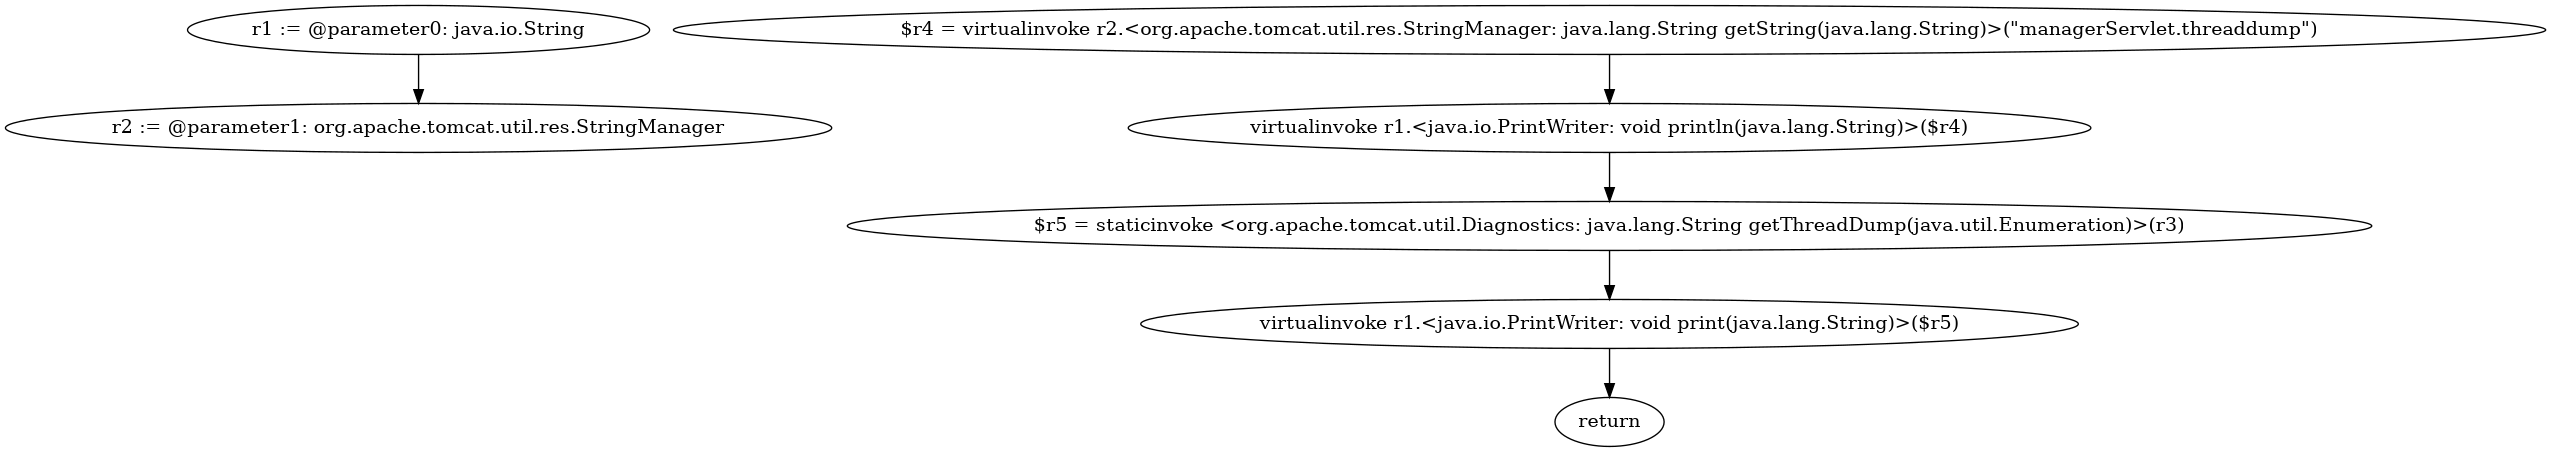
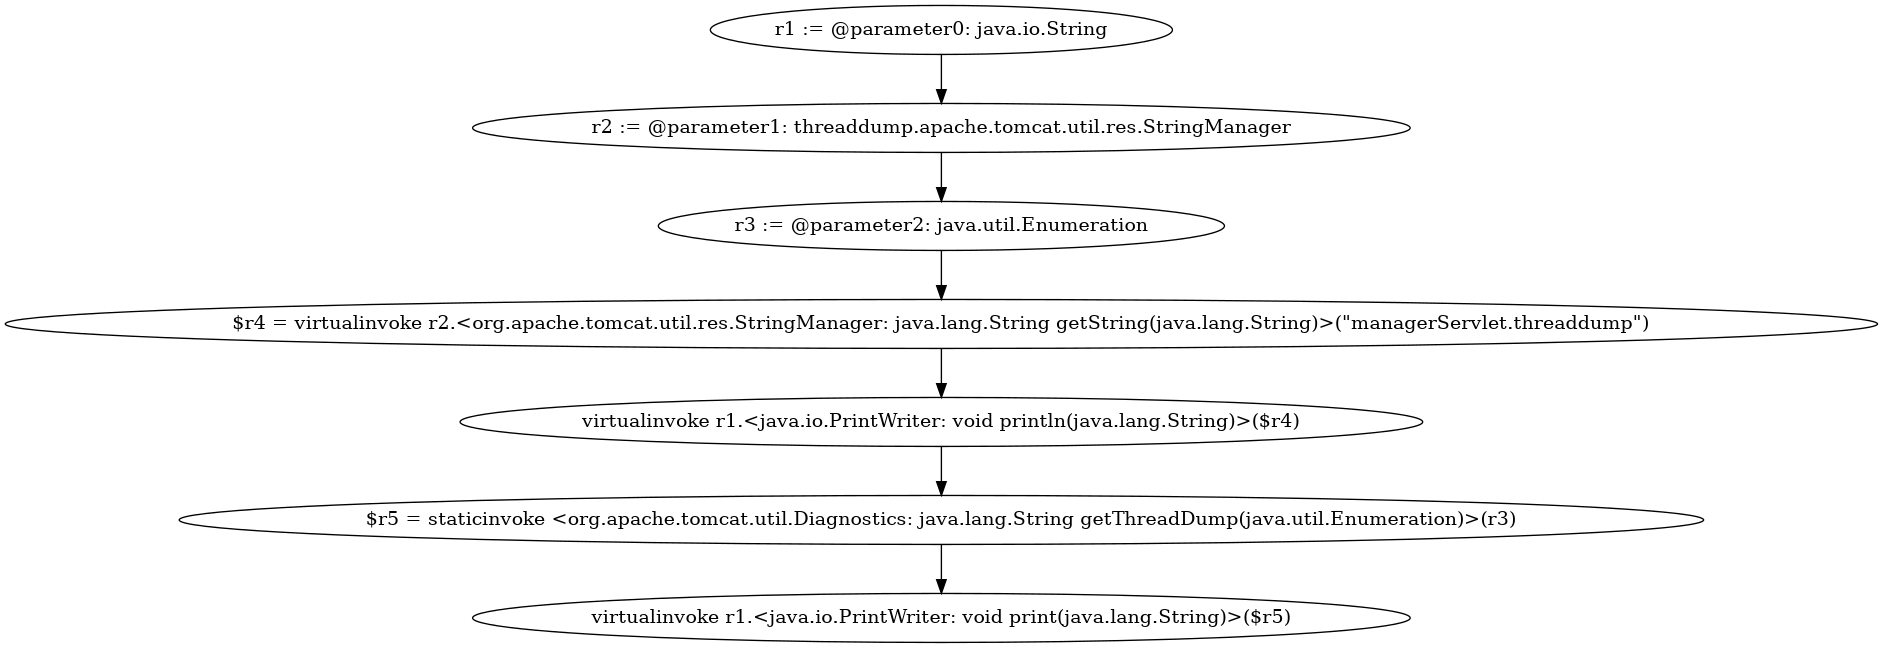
  digraph {
    n1 [label="r1 := @parameter0: java.io.String"]
-   "r2 := @parameter1: org.apache.tomcat.util.res.StringManager"
+   "r2 := @parameter1: org.apache.tomcat.util.res.StringManager" [label="r2 := @parameter1: threaddump.apache.tomcat.util.res.StringManager"]
+   "r3 := @parameter2: java.util.Enumeration"
    "$r4 = virtualinvoke r2.<org.apache.tomcat.util.res.StringManager: java.lang.String getString(java.lang.String)>(\"managerServlet.threaddump\")"
    "virtualinvoke r1.<java.io.PrintWriter: void println(java.lang.String)>($r4)"
    "$r5 = staticinvoke <org.apache.tomcat.util.Diagnostics: java.lang.String getThreadDump(java.util.Enumeration)>(r3)"
    "virtualinvoke r1.<java.io.PrintWriter: void print(java.lang.String)>($r5)"
-   return
    n1 -> "r2 := @parameter1: org.apache.tomcat.util.res.StringManager"
+   "r2 := @parameter1: org.apache.tomcat.util.res.StringManager" -> "r3 := @parameter2: java.util.Enumeration"
+   "r3 := @parameter2: java.util.Enumeration" -> "$r4 = virtualinvoke r2.<org.apache.tomcat.util.res.StringManager: java.lang.String getString(java.lang.String)>(\"managerServlet.threaddump\")"
    "$r4 = virtualinvoke r2.<org.apache.tomcat.util.res.StringManager: java.lang.String getString(java.lang.String)>(\"managerServlet.threaddump\")" -> "virtualinvoke r1.<java.io.PrintWriter: void println(java.lang.String)>($r4)"
    "virtualinvoke r1.<java.io.PrintWriter: void println(java.lang.String)>($r4)" -> "$r5 = staticinvoke <org.apache.tomcat.util.Diagnostics: java.lang.String getThreadDump(java.util.Enumeration)>(r3)"
    "$r5 = staticinvoke <org.apache.tomcat.util.Diagnostics: java.lang.String getThreadDump(java.util.Enumeration)>(r3)" -> "virtualinvoke r1.<java.io.PrintWriter: void print(java.lang.String)>($r5)"
-   "virtualinvoke r1.<java.io.PrintWriter: void print(java.lang.String)>($r5)" -> return
  }
